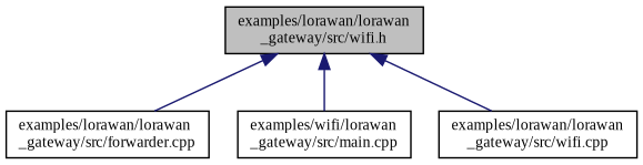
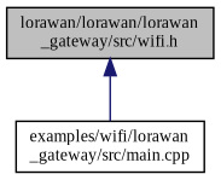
  digraph {
    fontname="Liberation Serif"
    node [color=black fillcolor=white fontname="Liberation Serif" fontsize=10 shape=record style=filled]
    edge [color=midnightblue dir=back fontname="Liberation Serif" fontsize=10 labelfontname=Helvetica labelfontsize=10 style=solid]
-   n1 [fillcolor=grey75 fontcolor=black height=0.2 label="examples/lorawan/lorawan\l_gateway/src/wifi.h" width=0.4]
-   n2 [height=0.2 label="examples/lorawan/lorawan\l_gateway/src/forwarder.cpp" width=0.4]
+   n1 [fillcolor=grey75 fontcolor=black height=0.2 label="lorawan/lorawan/lorawan\l_gateway/src/wifi.h" width=0.4]
    n3 [height=0.2 label="examples/wifi/lorawan\l_gateway/src/main.cpp" width=0.4]
-   n4 [height=0.2 label="examples/lorawan/lorawan\l_gateway/src/wifi.cpp" width=0.4]
-   n1 -> n2
    n1 -> n3
-   n1 -> n4
  }
